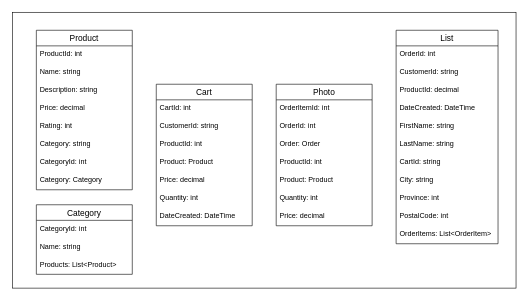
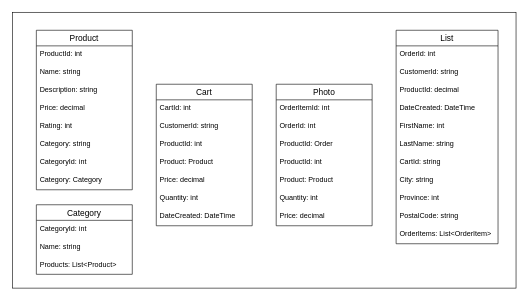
  <mxCell id="0" />
  <mxCell id="1" parent="0" />
  <mxCell id="2" value="" style="rounded=0;whiteSpace=wrap;html=1;" parent="1" vertex="1"><mxGeometry x="20" y="20" width="840" height="460" as="geometry" /></mxCell>
  <mxCell id="3" value="Product" style="swimlane;fontStyle=0;childLayout=stackLayout;horizontal=1;startSize=26;horizontalStack=0;resizeParent=1;resizeParentMax=0;resizeLast=0;collapsible=1;marginBottom=0;align=center;fontSize=14;" parent="1" vertex="1"><mxGeometry x="60" y="50" width="160" height="266" as="geometry" /></mxCell>
  <mxCell id="4" value="ProductId: int" style="text;strokeColor=none;fillColor=none;spacingLeft=4;spacingRight=4;overflow=hidden;rotatable=0;points=[[0,0.5],[1,0.5]];portConstraint=eastwest;fontSize=12;" parent="3" vertex="1"><mxGeometry y="26" width="160" height="30" as="geometry" /></mxCell>
  <mxCell id="5" value="Name: string" style="text;strokeColor=none;fillColor=none;spacingLeft=4;spacingRight=4;overflow=hidden;rotatable=0;points=[[0,0.5],[1,0.5]];portConstraint=eastwest;fontSize=12;" parent="3" vertex="1"><mxGeometry y="56" width="160" height="30" as="geometry" /></mxCell>
  <mxCell id="6" value="Description: string" style="text;strokeColor=none;fillColor=none;spacingLeft=4;spacingRight=4;overflow=hidden;rotatable=0;points=[[0,0.5],[1,0.5]];portConstraint=eastwest;fontSize=12;" parent="3" vertex="1"><mxGeometry y="86" width="160" height="30" as="geometry" /></mxCell>
  <mxCell id="7" value="Price: decimal" style="text;strokeColor=none;fillColor=none;spacingLeft=4;spacingRight=4;overflow=hidden;rotatable=0;points=[[0,0.5],[1,0.5]];portConstraint=eastwest;fontSize=12;" parent="3" vertex="1"><mxGeometry y="116" width="160" height="30" as="geometry" /></mxCell>
  <mxCell id="8" value="Rating: int" style="text;strokeColor=none;fillColor=none;spacingLeft=4;spacingRight=4;overflow=hidden;rotatable=0;points=[[0,0.5],[1,0.5]];portConstraint=eastwest;fontSize=12;" parent="3" vertex="1"><mxGeometry y="146" width="160" height="30" as="geometry" /></mxCell>
  <mxCell id="9" value="Category: string" style="text;strokeColor=none;fillColor=none;spacingLeft=4;spacingRight=4;overflow=hidden;rotatable=0;points=[[0,0.5],[1,0.5]];portConstraint=eastwest;fontSize=12;" parent="3" vertex="1"><mxGeometry y="176" width="160" height="30" as="geometry" /></mxCell>
  <mxCell id="10" value="CategoryId: int" style="text;strokeColor=none;fillColor=none;spacingLeft=4;spacingRight=4;overflow=hidden;rotatable=0;points=[[0,0.5],[1,0.5]];portConstraint=eastwest;fontSize=12;" parent="3" vertex="1"><mxGeometry y="206" width="160" height="30" as="geometry" /></mxCell>
  <mxCell id="11" value="Category: Category" style="text;strokeColor=none;fillColor=none;spacingLeft=4;spacingRight=4;overflow=hidden;rotatable=0;points=[[0,0.5],[1,0.5]];portConstraint=eastwest;fontSize=12;" parent="3" vertex="1"><mxGeometry y="236" width="160" height="30" as="geometry" /></mxCell>
  <mxCell id="12" value="Category" style="swimlane;fontStyle=0;childLayout=stackLayout;horizontal=1;startSize=26;horizontalStack=0;resizeParent=1;resizeParentMax=0;resizeLast=0;collapsible=1;marginBottom=0;align=center;fontSize=14;" parent="1" vertex="1"><mxGeometry x="60" y="341" width="160" height="116" as="geometry" /></mxCell>
  <mxCell id="13" value="CategoryId: int" style="text;strokeColor=none;fillColor=none;spacingLeft=4;spacingRight=4;overflow=hidden;rotatable=0;points=[[0,0.5],[1,0.5]];portConstraint=eastwest;fontSize=12;" parent="12" vertex="1"><mxGeometry y="26" width="160" height="30" as="geometry" /></mxCell>
  <mxCell id="14" value="Name: string" style="text;strokeColor=none;fillColor=none;spacingLeft=4;spacingRight=4;overflow=hidden;rotatable=0;points=[[0,0.5],[1,0.5]];portConstraint=eastwest;fontSize=12;" parent="12" vertex="1"><mxGeometry y="56" width="160" height="30" as="geometry" /></mxCell>
  <mxCell id="15" value="Products: List&lt;Product&gt;" style="text;strokeColor=none;fillColor=none;spacingLeft=4;spacingRight=4;overflow=hidden;rotatable=0;points=[[0,0.5],[1,0.5]];portConstraint=eastwest;fontSize=12;" parent="12" vertex="1"><mxGeometry y="86" width="160" height="30" as="geometry" /></mxCell>
  <mxCell id="16" value="Cart" style="swimlane;fontStyle=0;childLayout=stackLayout;horizontal=1;startSize=26;horizontalStack=0;resizeParent=1;resizeParentMax=0;resizeLast=0;collapsible=1;marginBottom=0;align=center;fontSize=14;" parent="1" vertex="1"><mxGeometry x="260" y="140" width="160" height="236" as="geometry" /></mxCell>
  <mxCell id="17" value="CartId: int" style="text;strokeColor=none;fillColor=none;spacingLeft=4;spacingRight=4;overflow=hidden;rotatable=0;points=[[0,0.5],[1,0.5]];portConstraint=eastwest;fontSize=12;" parent="16" vertex="1"><mxGeometry y="26" width="160" height="30" as="geometry" /></mxCell>
  <mxCell id="18" value="CustomerId: string" style="text;strokeColor=none;fillColor=none;spacingLeft=4;spacingRight=4;overflow=hidden;rotatable=0;points=[[0,0.5],[1,0.5]];portConstraint=eastwest;fontSize=12;" parent="16" vertex="1"><mxGeometry y="56" width="160" height="30" as="geometry" /></mxCell>
  <mxCell id="19" value="ProductId: int" style="text;strokeColor=none;fillColor=none;spacingLeft=4;spacingRight=4;overflow=hidden;rotatable=0;points=[[0,0.5],[1,0.5]];portConstraint=eastwest;fontSize=12;" parent="16" vertex="1"><mxGeometry y="86" width="160" height="30" as="geometry" /></mxCell>
  <mxCell id="20" value="Product: Product" style="text;strokeColor=none;fillColor=none;spacingLeft=4;spacingRight=4;overflow=hidden;rotatable=0;points=[[0,0.5],[1,0.5]];portConstraint=eastwest;fontSize=12;" parent="16" vertex="1"><mxGeometry y="116" width="160" height="30" as="geometry" /></mxCell>
  <mxCell id="21" value="Price: decimal" style="text;strokeColor=none;fillColor=none;spacingLeft=4;spacingRight=4;overflow=hidden;rotatable=0;points=[[0,0.5],[1,0.5]];portConstraint=eastwest;fontSize=12;" parent="16" vertex="1"><mxGeometry y="146" width="160" height="30" as="geometry" /></mxCell>
  <mxCell id="22" value="Quantity: int" style="text;strokeColor=none;fillColor=none;spacingLeft=4;spacingRight=4;overflow=hidden;rotatable=0;points=[[0,0.5],[1,0.5]];portConstraint=eastwest;fontSize=12;" parent="16" vertex="1"><mxGeometry y="176" width="160" height="30" as="geometry" /></mxCell>
  <mxCell id="23" value="DateCreated: DateTime" style="text;strokeColor=none;fillColor=none;spacingLeft=4;spacingRight=4;overflow=hidden;rotatable=0;points=[[0,0.5],[1,0.5]];portConstraint=eastwest;fontSize=12;" parent="16" vertex="1"><mxGeometry y="206" width="160" height="30" as="geometry" /></mxCell>
  <mxCell id="24" value="List" style="swimlane;fontStyle=0;childLayout=stackLayout;horizontal=1;startSize=26;horizontalStack=0;resizeParent=1;resizeParentMax=0;resizeLast=0;collapsible=1;marginBottom=0;align=center;fontSize=14;" parent="1" vertex="1"><mxGeometry x="660" y="50" width="170" height="356" as="geometry" /></mxCell>
  <mxCell id="25" value="OrderId: int" style="text;strokeColor=none;fillColor=none;spacingLeft=4;spacingRight=4;overflow=hidden;rotatable=0;points=[[0,0.5],[1,0.5]];portConstraint=eastwest;fontSize=12;" parent="24" vertex="1"><mxGeometry y="26" width="170" height="30" as="geometry" /></mxCell>
  <mxCell id="26" value="CustomerId: string" style="text;strokeColor=none;fillColor=none;spacingLeft=4;spacingRight=4;overflow=hidden;rotatable=0;points=[[0,0.5],[1,0.5]];portConstraint=eastwest;fontSize=12;" parent="24" vertex="1"><mxGeometry y="56" width="170" height="30" as="geometry" /></mxCell>
  <mxCell id="27" value="ProductId: decimal" style="text;strokeColor=none;fillColor=none;spacingLeft=4;spacingRight=4;overflow=hidden;rotatable=0;points=[[0,0.5],[1,0.5]];portConstraint=eastwest;fontSize=12;" parent="24" vertex="1"><mxGeometry y="86" width="170" height="30" as="geometry" /></mxCell>
  <mxCell id="28" value="DateCreated: DateTime" style="text;strokeColor=none;fillColor=none;spacingLeft=4;spacingRight=4;overflow=hidden;rotatable=0;points=[[0,0.5],[1,0.5]];portConstraint=eastwest;fontSize=12;" parent="24" vertex="1"><mxGeometry y="116" width="170" height="30" as="geometry" /></mxCell>
- <mxCell id="29" value="FirstName: string" style="text;strokeColor=none;fillColor=none;spacingLeft=4;spacingRight=4;overflow=hidden;rotatable=0;points=[[0,0.5],[1,0.5]];portConstraint=eastwest;fontSize=12;" parent="24" vertex="1"><mxGeometry y="146" width="170" height="30" as="geometry" /></mxCell>
+ <mxCell id="29" value="FirstName: int" style="text;strokeColor=none;fillColor=none;spacingLeft=4;spacingRight=4;overflow=hidden;rotatable=0;points=[[0,0.5],[1,0.5]];portConstraint=eastwest;fontSize=12;" parent="24" vertex="1"><mxGeometry y="146" width="170" height="30" as="geometry" /></mxCell>
  <mxCell id="30" value="LastName: string" style="text;strokeColor=none;fillColor=none;spacingLeft=4;spacingRight=4;overflow=hidden;rotatable=0;points=[[0,0.5],[1,0.5]];portConstraint=eastwest;fontSize=12;" parent="24" vertex="1"><mxGeometry y="176" width="170" height="30" as="geometry" /></mxCell>
  <mxCell id="31" value="CartId: string" style="text;strokeColor=none;fillColor=none;spacingLeft=4;spacingRight=4;overflow=hidden;rotatable=0;points=[[0,0.5],[1,0.5]];portConstraint=eastwest;fontSize=12;" vertex="1" parent="24"><mxGeometry y="206" width="170" height="30" as="geometry" /></mxCell>
  <mxCell id="32" value="City: string" style="text;strokeColor=none;fillColor=none;spacingLeft=4;spacingRight=4;overflow=hidden;rotatable=0;points=[[0,0.5],[1,0.5]];portConstraint=eastwest;fontSize=12;" parent="24" vertex="1"><mxGeometry y="236" width="170" height="30" as="geometry" /></mxCell>
  <mxCell id="33" value="Province: int" style="text;strokeColor=none;fillColor=none;spacingLeft=4;spacingRight=4;overflow=hidden;rotatable=0;points=[[0,0.5],[1,0.5]];portConstraint=eastwest;fontSize=12;" parent="24" vertex="1"><mxGeometry y="266" width="170" height="30" as="geometry" /></mxCell>
- <mxCell id="34" value="PostalCode: int" style="text;strokeColor=none;fillColor=none;spacingLeft=4;spacingRight=4;overflow=hidden;rotatable=0;points=[[0,0.5],[1,0.5]];portConstraint=eastwest;fontSize=12;" parent="24" vertex="1"><mxGeometry y="296" width="170" height="30" as="geometry" /></mxCell>
+ <mxCell id="34" value="PostalCode: string" style="text;strokeColor=none;fillColor=none;spacingLeft=4;spacingRight=4;overflow=hidden;rotatable=0;points=[[0,0.5],[1,0.5]];portConstraint=eastwest;fontSize=12;" parent="24" vertex="1"><mxGeometry y="296" width="170" height="30" as="geometry" /></mxCell>
  <mxCell id="35" value="OrderItems: List&lt;OrderItem&gt; " style="text;strokeColor=none;fillColor=none;spacingLeft=4;spacingRight=4;overflow=hidden;rotatable=0;points=[[0,0.5],[1,0.5]];portConstraint=eastwest;fontSize=12;" parent="24" vertex="1"><mxGeometry y="326" width="170" height="30" as="geometry" /></mxCell>
  <mxCell id="36" value="Photo" style="swimlane;fontStyle=0;childLayout=stackLayout;horizontal=1;startSize=26;horizontalStack=0;resizeParent=1;resizeParentMax=0;resizeLast=0;collapsible=1;marginBottom=0;align=center;fontSize=14;" parent="1" vertex="1"><mxGeometry x="460" y="140" width="160" height="236" as="geometry" /></mxCell>
  <mxCell id="37" value="OrderItemId: int" style="text;strokeColor=none;fillColor=none;spacingLeft=4;spacingRight=4;overflow=hidden;rotatable=0;points=[[0,0.5],[1,0.5]];portConstraint=eastwest;fontSize=12;" parent="36" vertex="1"><mxGeometry y="26" width="160" height="30" as="geometry" /></mxCell>
  <mxCell id="38" value="OrderId: int" style="text;strokeColor=none;fillColor=none;spacingLeft=4;spacingRight=4;overflow=hidden;rotatable=0;points=[[0,0.5],[1,0.5]];portConstraint=eastwest;fontSize=12;" parent="36" vertex="1"><mxGeometry y="56" width="160" height="30" as="geometry" /></mxCell>
- <mxCell id="39" value="Order: Order" style="text;strokeColor=none;fillColor=none;spacingLeft=4;spacingRight=4;overflow=hidden;rotatable=0;points=[[0,0.5],[1,0.5]];portConstraint=eastwest;fontSize=12;" parent="36" vertex="1"><mxGeometry y="86" width="160" height="30" as="geometry" /></mxCell>
+ <mxCell id="39" value="ProductId: Order" style="text;strokeColor=none;fillColor=none;spacingLeft=4;spacingRight=4;overflow=hidden;rotatable=0;points=[[0,0.5],[1,0.5]];portConstraint=eastwest;fontSize=12;" parent="36" vertex="1"><mxGeometry y="86" width="160" height="30" as="geometry" /></mxCell>
  <mxCell id="40" value="ProductId: int" style="text;strokeColor=none;fillColor=none;spacingLeft=4;spacingRight=4;overflow=hidden;rotatable=0;points=[[0,0.5],[1,0.5]];portConstraint=eastwest;fontSize=12;" parent="36" vertex="1"><mxGeometry y="116" width="160" height="30" as="geometry" /></mxCell>
  <mxCell id="41" value="Product: Product" style="text;strokeColor=none;fillColor=none;spacingLeft=4;spacingRight=4;overflow=hidden;rotatable=0;points=[[0,0.5],[1,0.5]];portConstraint=eastwest;fontSize=12;" parent="36" vertex="1"><mxGeometry y="146" width="160" height="30" as="geometry" /></mxCell>
  <mxCell id="42" value="Quantity: int" style="text;strokeColor=none;fillColor=none;spacingLeft=4;spacingRight=4;overflow=hidden;rotatable=0;points=[[0,0.5],[1,0.5]];portConstraint=eastwest;fontSize=12;" parent="36" vertex="1"><mxGeometry y="176" width="160" height="30" as="geometry" /></mxCell>
  <mxCell id="43" value="Price: decimal" style="text;strokeColor=none;fillColor=none;spacingLeft=4;spacingRight=4;overflow=hidden;rotatable=0;points=[[0,0.5],[1,0.5]];portConstraint=eastwest;fontSize=12;" parent="36" vertex="1"><mxGeometry y="206" width="160" height="30" as="geometry" /></mxCell>
